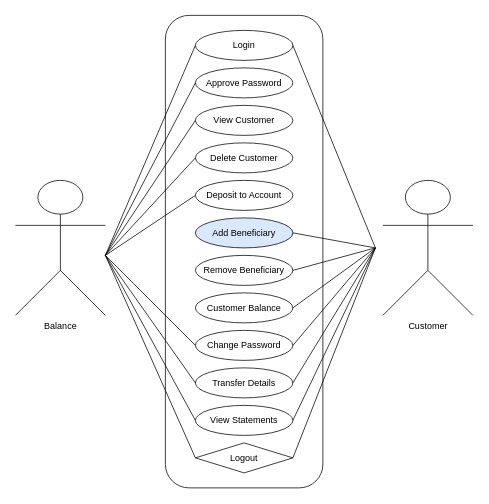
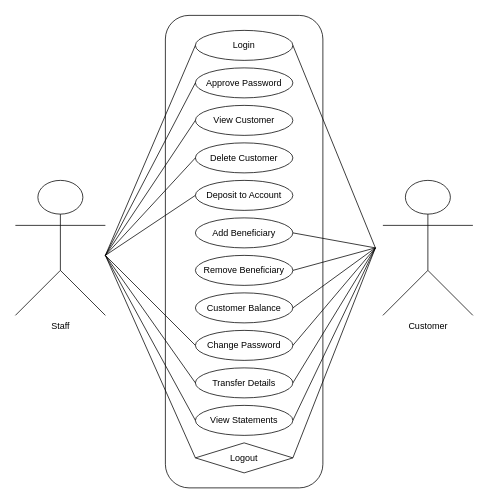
  <mxCell id="0" />
  <mxCell id="1" parent="0" />
- <mxCell id="2" value="Balance&lt;div&gt;&lt;br&gt;&lt;/div&gt;" style="shape=umlActor;verticalLabelPosition=bottom;verticalAlign=top;html=1;outlineConnect=0;" vertex="1" parent="1"><mxGeometry x="20" y="240" width="120" height="180" as="geometry" /></mxCell>
+ <mxCell id="2" value="Staff&lt;div&gt;&lt;br&gt;&lt;/div&gt;" style="shape=umlActor;verticalLabelPosition=bottom;verticalAlign=top;html=1;outlineConnect=0;" vertex="1" parent="1"><mxGeometry x="20" y="240" width="120" height="180" as="geometry" /></mxCell>
  <mxCell id="3" value="Customer&lt;div&gt;&lt;br&gt;&lt;/div&gt;" style="shape=umlActor;verticalLabelPosition=bottom;verticalAlign=top;html=1;outlineConnect=0;" vertex="1" parent="1"><mxGeometry x="510" y="240" width="120" height="180" as="geometry" /></mxCell>
  <mxCell id="4" value="" style="rounded=1;whiteSpace=wrap;html=1;" vertex="1" parent="1"><mxGeometry x="220" y="20" width="210" height="630" as="geometry" /></mxCell>
  <mxCell id="5" value="Login" style="ellipse;whiteSpace=wrap;html=1;" vertex="1" parent="1"><mxGeometry x="260" y="40" width="130" height="40" as="geometry" /></mxCell>
  <mxCell id="6" value="Approve Password" style="ellipse;whiteSpace=wrap;html=1;" vertex="1" parent="1"><mxGeometry x="260" y="90" width="130" height="40" as="geometry" /></mxCell>
  <mxCell id="7" value="View Customer" style="ellipse;whiteSpace=wrap;html=1;" vertex="1" parent="1"><mxGeometry x="260" y="140" width="130" height="40" as="geometry" /></mxCell>
  <mxCell id="8" value="Delete Customer" style="ellipse;whiteSpace=wrap;html=1;" vertex="1" parent="1"><mxGeometry x="260" y="190" width="130" height="40" as="geometry" /></mxCell>
  <mxCell id="9" value="Deposit to Account" style="ellipse;whiteSpace=wrap;html=1;" vertex="1" parent="1"><mxGeometry x="260" y="240" width="130" height="40" as="geometry" /></mxCell>
- <mxCell id="10" value="&lt;div&gt;Add Beneficiary&lt;/div&gt;" style="ellipse;whiteSpace=wrap;html=1;fillColor=#dae8fc;" vertex="1" parent="1"><mxGeometry x="260" y="290" width="130" height="40" as="geometry" /></mxCell>
+ <mxCell id="10" value="&lt;div&gt;Add Beneficiary&lt;/div&gt;" style="ellipse;whiteSpace=wrap;html=1;" vertex="1" parent="1"><mxGeometry x="260" y="290" width="130" height="40" as="geometry" /></mxCell>
  <mxCell id="11" value="Remove Beneficiary" style="ellipse;whiteSpace=wrap;html=1;" vertex="1" parent="1"><mxGeometry x="260" y="340" width="130" height="40" as="geometry" /></mxCell>
  <mxCell id="12" value="Customer Balance" style="ellipse;whiteSpace=wrap;html=1;" vertex="1" parent="1"><mxGeometry x="260" y="390" width="130" height="40" as="geometry" /></mxCell>
  <mxCell id="13" value="Change Password" style="ellipse;whiteSpace=wrap;html=1;" vertex="1" parent="1"><mxGeometry x="260" y="440" width="130" height="40" as="geometry" /></mxCell>
  <mxCell id="14" value="Transfer Details" style="ellipse;whiteSpace=wrap;html=1;" vertex="1" parent="1"><mxGeometry x="260" y="490" width="130" height="40" as="geometry" /></mxCell>
  <mxCell id="15" value="View Statements" style="ellipse;whiteSpace=wrap;html=1;" vertex="1" parent="1"><mxGeometry x="260" y="540" width="130" height="40" as="geometry" /></mxCell>
  <mxCell id="16" value="Logout" style="rhombus;whiteSpace=wrap;html=1;" vertex="1" parent="1"><mxGeometry x="260" y="590" width="130" height="40" as="geometry" /></mxCell>
  <mxCell id="17" style="edgeStyle=orthogonalEdgeStyle;rounded=0;orthogonalLoop=1;jettySize=auto;html=1;exitX=0.5;exitY=1;exitDx=0;exitDy=0;" edge="1" parent="1" source="4" target="4"><mxGeometry relative="1" as="geometry" /></mxCell>
  <mxCell id="18" value="" style="endArrow=none;html=1;rounded=0;" edge="1" parent="1"><mxGeometry width="50" height="50" relative="1" as="geometry"><mxPoint x="140" y="340" as="sourcePoint" /><mxPoint x="260" y="60" as="targetPoint" /></mxGeometry></mxCell>
  <mxCell id="19" value="" style="endArrow=none;html=1;rounded=0;entryX=0;entryY=0.5;entryDx=0;entryDy=0;" edge="1" parent="1" target="6"><mxGeometry width="50" height="50" relative="1" as="geometry"><mxPoint x="140" y="340" as="sourcePoint" /><mxPoint x="270" y="70" as="targetPoint" /></mxGeometry></mxCell>
  <mxCell id="20" value="" style="endArrow=none;html=1;rounded=0;" edge="1" parent="1"><mxGeometry width="50" height="50" relative="1" as="geometry"><mxPoint x="140" y="340" as="sourcePoint" /><mxPoint x="260" y="160" as="targetPoint" /></mxGeometry></mxCell>
  <mxCell id="21" value="" style="endArrow=none;html=1;rounded=0;" edge="1" parent="1"><mxGeometry width="50" height="50" relative="1" as="geometry"><mxPoint x="140" y="340" as="sourcePoint" /><mxPoint x="260" y="210" as="targetPoint" /></mxGeometry></mxCell>
  <mxCell id="22" value="" style="endArrow=none;html=1;rounded=0;" edge="1" parent="1"><mxGeometry width="50" height="50" relative="1" as="geometry"><mxPoint x="140" y="340" as="sourcePoint" /><mxPoint x="260" y="260" as="targetPoint" /></mxGeometry></mxCell>
  <mxCell id="23" value="" style="endArrow=none;html=1;rounded=0;entryX=0;entryY=0.5;entryDx=0;entryDy=0;" edge="1" parent="1" target="16"><mxGeometry width="50" height="50" relative="1" as="geometry"><mxPoint x="140" y="340" as="sourcePoint" /><mxPoint x="280" y="450" as="targetPoint" /></mxGeometry></mxCell>
  <mxCell id="24" value="" style="endArrow=none;html=1;rounded=0;entryX=0;entryY=0.5;entryDx=0;entryDy=0;" edge="1" parent="1" target="15"><mxGeometry width="50" height="50" relative="1" as="geometry"><mxPoint x="140" y="340" as="sourcePoint" /><mxPoint x="270" y="610" as="targetPoint" /></mxGeometry></mxCell>
  <mxCell id="25" value="" style="endArrow=none;html=1;rounded=0;entryX=0;entryY=0.5;entryDx=0;entryDy=0;" edge="1" parent="1" target="14"><mxGeometry width="50" height="50" relative="1" as="geometry"><mxPoint x="140" y="340" as="sourcePoint" /><mxPoint x="260" y="610" as="targetPoint" /></mxGeometry></mxCell>
  <mxCell id="26" value="" style="endArrow=none;html=1;rounded=0;entryX=0;entryY=0.5;entryDx=0;entryDy=0;" edge="1" parent="1" target="13"><mxGeometry width="50" height="50" relative="1" as="geometry"><mxPoint x="140" y="340" as="sourcePoint" /><mxPoint x="260" y="610" as="targetPoint" /></mxGeometry></mxCell>
  <mxCell id="27" value="" style="endArrow=none;html=1;rounded=0;" edge="1" parent="1"><mxGeometry width="50" height="50" relative="1" as="geometry"><mxPoint x="390" y="60" as="sourcePoint" /><mxPoint x="500" y="330" as="targetPoint" /></mxGeometry></mxCell>
  <mxCell id="28" value="" style="endArrow=none;html=1;rounded=0;entryX=1;entryY=0.5;entryDx=0;entryDy=0;" edge="1" parent="1" target="16"><mxGeometry width="50" height="50" relative="1" as="geometry"><mxPoint x="500" y="330" as="sourcePoint" /><mxPoint x="610" y="600" as="targetPoint" /></mxGeometry></mxCell>
  <mxCell id="29" value="" style="endArrow=none;html=1;rounded=0;entryX=1;entryY=0.5;entryDx=0;entryDy=0;" edge="1" parent="1"><mxGeometry width="50" height="50" relative="1" as="geometry"><mxPoint x="500" y="330" as="sourcePoint" /><mxPoint x="390" y="560" as="targetPoint" /></mxGeometry></mxCell>
  <mxCell id="30" value="" style="endArrow=none;html=1;rounded=0;entryX=1;entryY=0.5;entryDx=0;entryDy=0;" edge="1" parent="1"><mxGeometry width="50" height="50" relative="1" as="geometry"><mxPoint x="500" y="330" as="sourcePoint" /><mxPoint x="390" y="510" as="targetPoint" /></mxGeometry></mxCell>
  <mxCell id="31" value="" style="endArrow=none;html=1;rounded=0;entryX=1;entryY=0.5;entryDx=0;entryDy=0;" edge="1" parent="1"><mxGeometry width="50" height="50" relative="1" as="geometry"><mxPoint x="500" y="330" as="sourcePoint" /><mxPoint x="390" y="460" as="targetPoint" /></mxGeometry></mxCell>
  <mxCell id="32" value="" style="endArrow=none;html=1;rounded=0;entryX=1;entryY=0.5;entryDx=0;entryDy=0;" edge="1" parent="1"><mxGeometry width="50" height="50" relative="1" as="geometry"><mxPoint x="500" y="330" as="sourcePoint" /><mxPoint x="390" y="410" as="targetPoint" /></mxGeometry></mxCell>
  <mxCell id="33" value="" style="endArrow=none;html=1;rounded=0;entryX=1;entryY=0.5;entryDx=0;entryDy=0;" edge="1" parent="1"><mxGeometry width="50" height="50" relative="1" as="geometry"><mxPoint x="500" y="330" as="sourcePoint" /><mxPoint x="390" y="360" as="targetPoint" /></mxGeometry></mxCell>
  <mxCell id="34" value="" style="endArrow=none;html=1;rounded=0;entryX=1;entryY=0.5;entryDx=0;entryDy=0;" edge="1" parent="1"><mxGeometry width="50" height="50" relative="1" as="geometry"><mxPoint x="500" y="330" as="sourcePoint" /><mxPoint x="390" y="310" as="targetPoint" /></mxGeometry></mxCell>
